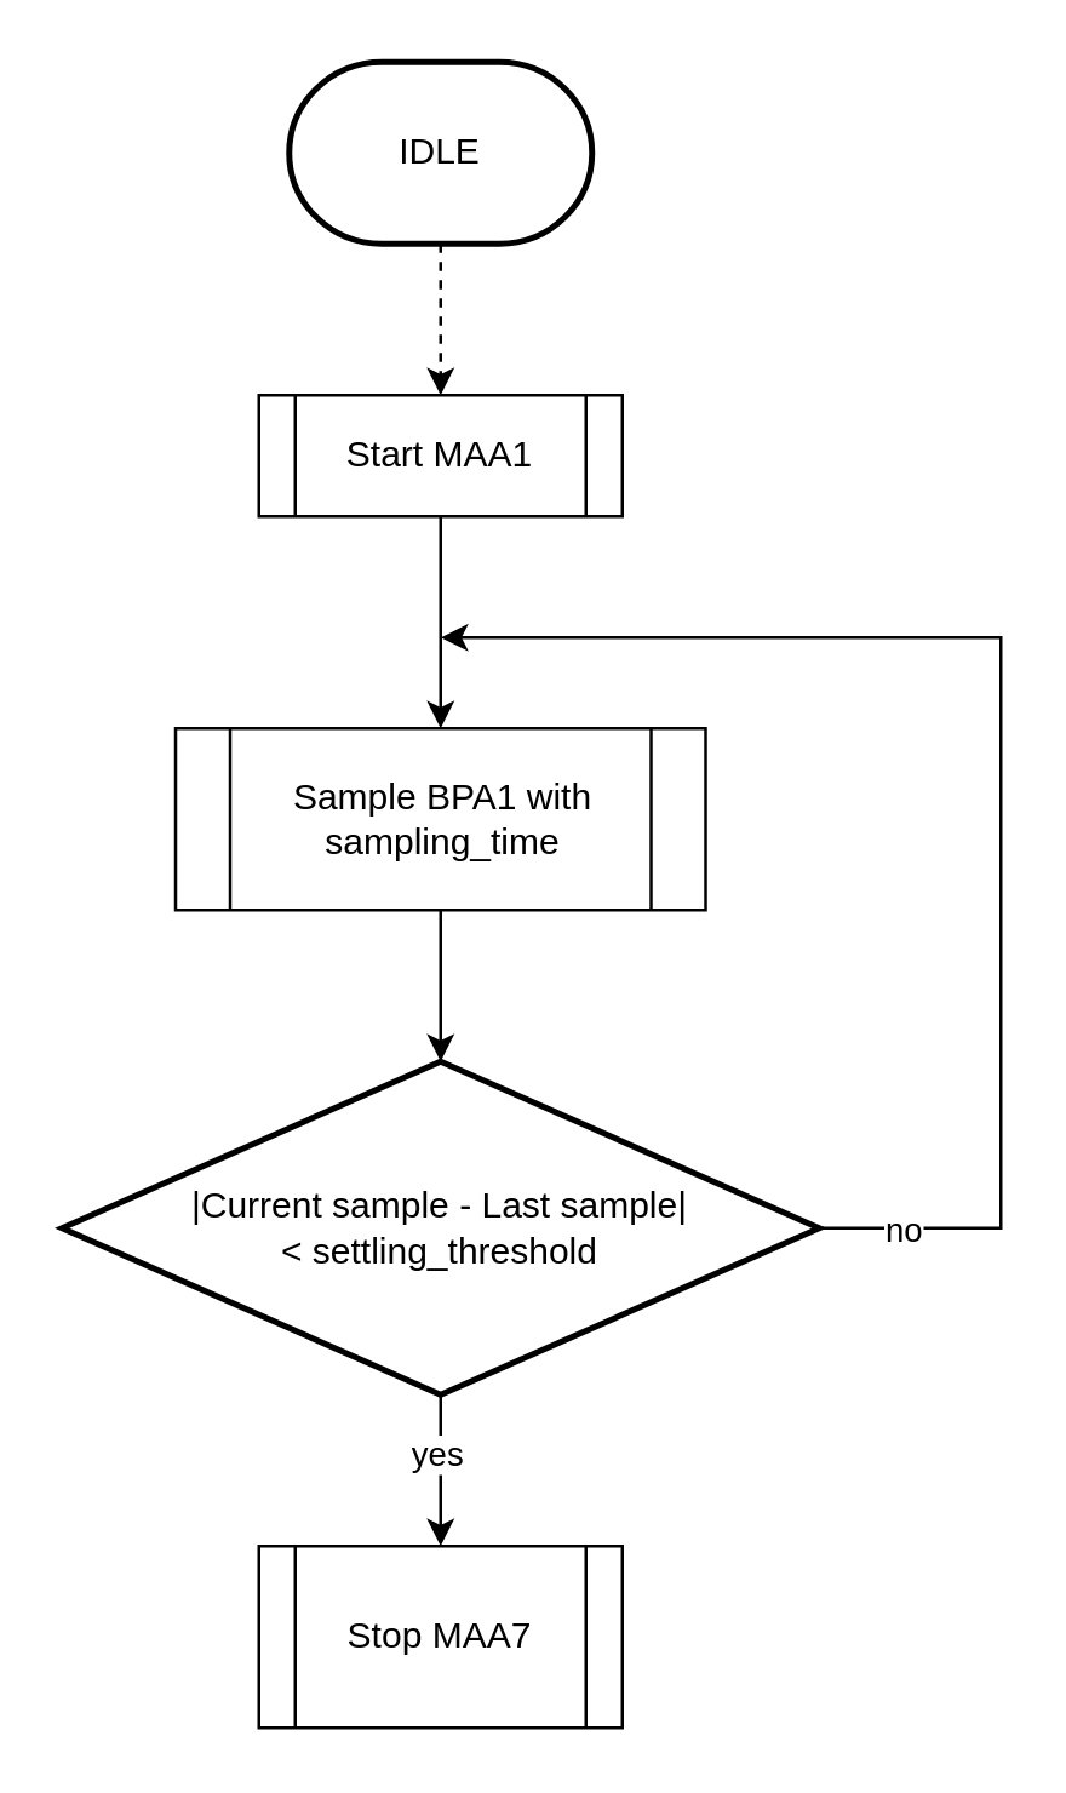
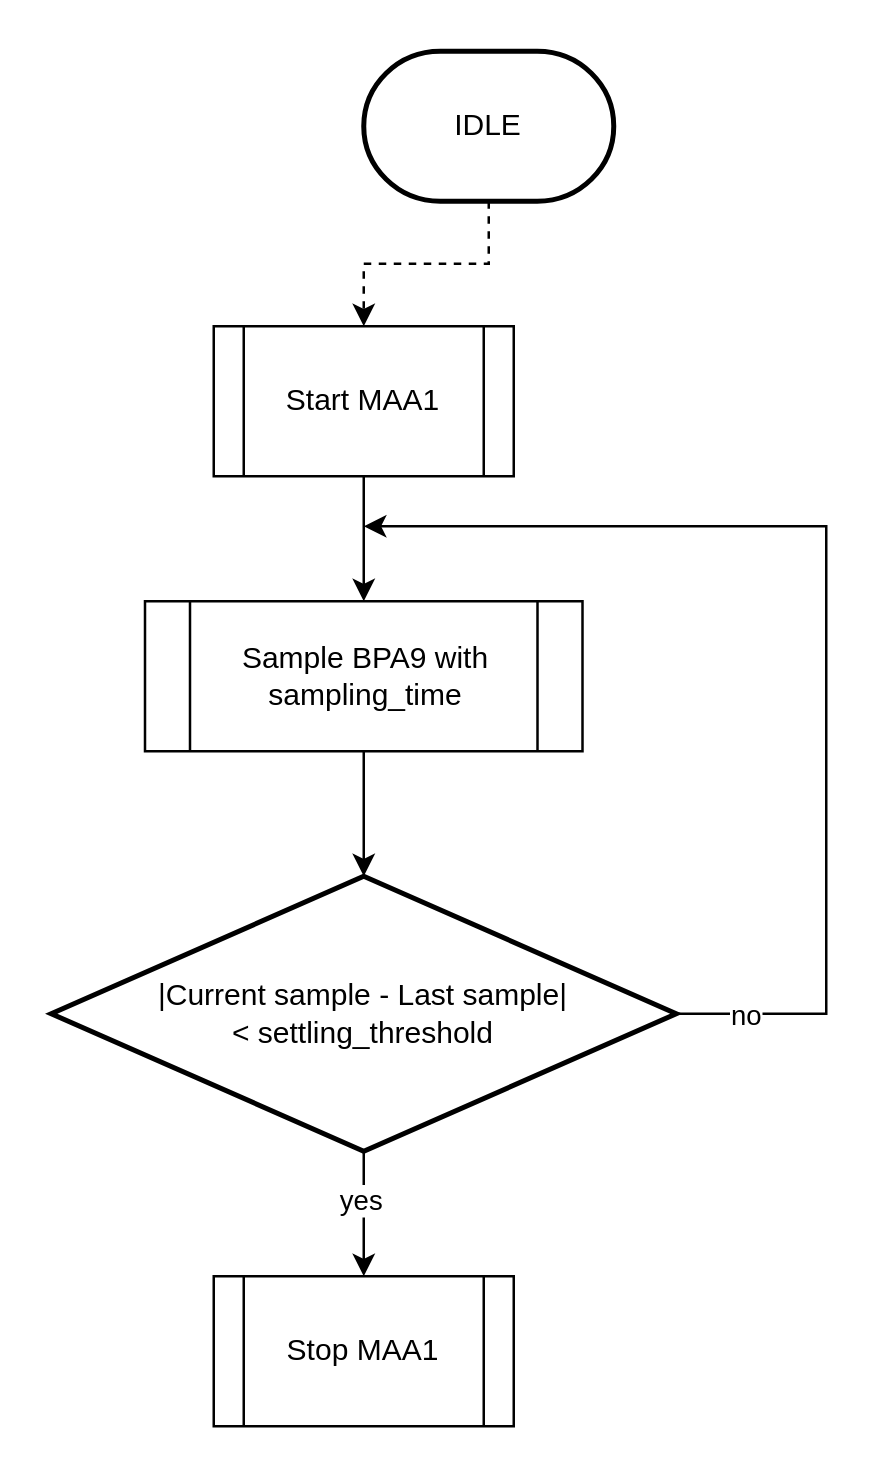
  <mxCell id="0" />
  <mxCell id="1" parent="0" />
  <mxCell id="2" style="edgeStyle=orthogonalEdgeStyle;rounded=0;orthogonalLoop=1;jettySize=auto;html=1;entryX=0.5;entryY=0;entryDx=0;entryDy=0;dashed=1;" edge="1" parent="1" source="3" target="5"><mxGeometry relative="1" as="geometry" /></mxCell>
- <mxCell id="3" value="IDLE" style="strokeWidth=2;html=1;shape=mxgraph.flowchart.terminator;whiteSpace=wrap;" vertex="1" parent="1"><mxGeometry x="95" y="20" width="100" height="60" as="geometry" /></mxCell>
+ <mxCell id="3" value="IDLE" style="strokeWidth=2;html=1;shape=mxgraph.flowchart.terminator;whiteSpace=wrap;" vertex="1" parent="1"><mxGeometry x="145" y="20" width="100" height="60" as="geometry" /></mxCell>
  <mxCell id="4" value="" style="edgeStyle=orthogonalEdgeStyle;rounded=0;orthogonalLoop=1;jettySize=auto;html=1;" edge="1" parent="1" source="5"><mxGeometry relative="1" as="geometry"><mxPoint x="145" y="240" as="targetPoint" /></mxGeometry></mxCell>
- <mxCell id="5" value="Start MAA1" style="shape=process;whiteSpace=wrap;html=1;backgroundOutline=1;" vertex="1" parent="1"><mxGeometry x="85" y="130" width="120" height="40" as="geometry" /></mxCell>
+ <mxCell id="5" value="Start MAA1" style="shape=process;whiteSpace=wrap;html=1;backgroundOutline=1;" vertex="1" parent="1"><mxGeometry x="85" y="130" width="120" height="60" as="geometry" /></mxCell>
  <mxCell id="6" style="edgeStyle=orthogonalEdgeStyle;rounded=0;orthogonalLoop=1;jettySize=auto;html=1;exitX=1;exitY=0.5;exitDx=0;exitDy=0;exitPerimeter=0;" edge="1" parent="1" source="10"><mxGeometry relative="1" as="geometry"><mxPoint x="145" y="210" as="targetPoint" /><Array as="points"><mxPoint x="330" y="405" /><mxPoint x="330" y="210" /></Array></mxGeometry></mxCell>
  <mxCell id="7" value="no" style="edgeLabel;html=1;align=center;verticalAlign=middle;resizable=0;points=[];" connectable="0" vertex="1" parent="6"><mxGeometry x="-0.876" relative="1" as="geometry"><mxPoint as="offset" /></mxGeometry></mxCell>
  <mxCell id="8" value="" style="edgeStyle=orthogonalEdgeStyle;rounded=0;orthogonalLoop=1;jettySize=auto;html=1;" edge="1" parent="1" source="10" target="12"><mxGeometry relative="1" as="geometry" /></mxCell>
  <mxCell id="9" value="yes" style="edgeLabel;html=1;align=center;verticalAlign=middle;resizable=0;points=[];" connectable="0" vertex="1" parent="8"><mxGeometry x="-0.247" y="-2" relative="1" as="geometry"><mxPoint as="offset" /></mxGeometry></mxCell>
  <mxCell id="10" value="|Current sample - Last sample|&lt;div&gt;&amp;lt; settling_threshold&lt;/div&gt;" style="strokeWidth=2;html=1;shape=mxgraph.flowchart.decision;whiteSpace=wrap;" vertex="1" parent="1"><mxGeometry x="20" y="350" width="250" height="110" as="geometry" /></mxCell>
- <mxCell id="11" value="Sample BPA1 with sampling_time" style="shape=process;whiteSpace=wrap;html=1;backgroundOutline=1;" vertex="1" parent="1"><mxGeometry x="57.5" y="240" width="175" height="60" as="geometry" /></mxCell>
- <mxCell id="12" value="Stop MAA7" style="shape=process;whiteSpace=wrap;html=1;backgroundOutline=1;" vertex="1" parent="1"><mxGeometry x="85" y="510" width="120" height="60" as="geometry" /></mxCell>
+ <mxCell id="11" value="Sample BPA9 with sampling_time" style="shape=process;whiteSpace=wrap;html=1;backgroundOutline=1;" vertex="1" parent="1"><mxGeometry x="57.5" y="240" width="175" height="60" as="geometry" /></mxCell>
+ <mxCell id="12" value="Stop MAA1" style="shape=process;whiteSpace=wrap;html=1;backgroundOutline=1;" vertex="1" parent="1"><mxGeometry x="85" y="510" width="120" height="60" as="geometry" /></mxCell>
  <mxCell id="13" value="" style="edgeStyle=orthogonalEdgeStyle;rounded=0;orthogonalLoop=1;jettySize=auto;html=1;exitX=0.5;exitY=1;exitDx=0;exitDy=0;entryX=0.5;entryY=0;entryDx=0;entryDy=0;entryPerimeter=0;" edge="1" parent="1" source="11" target="10"><mxGeometry relative="1" as="geometry"><mxPoint x="144.93" y="300" as="sourcePoint" /><mxPoint x="144.93" y="350" as="targetPoint" /></mxGeometry></mxCell>
